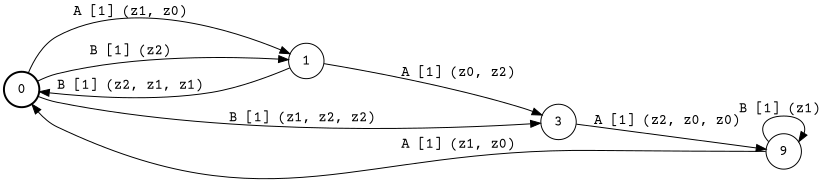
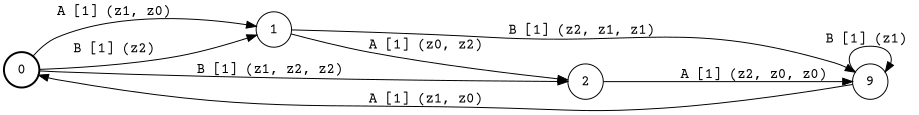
  digraph {
    fontname="Courier Prime"
    rankdir=LR
    node [fontname="Courier Prime" shape=circle]
    edge [fontname="Courier Prime"]
    0 [style=bold]
    1
-   2 [label=3]
+   2
    n4 [label=9]
    0 -> 1 [label="A [1] (z1, z0) "]
    0 -> 1 [label="B [1] (z2) "]
    0 -> 2 [label="B [1] (z1, z2, z2) "]
-   1 -> 0 [label="B [1] (z2, z1, z1) "]
+   1 -> n4 [label="B [1] (z2, z1, z1) "]
    1 -> 2 [label="A [1] (z0, z2) "]
    2 -> n4 [label="A [1] (z2, z0, z0) "]
    n4 -> 0 [label="A [1] (z1, z0) "]
    n4 -> n4 [label="B [1] (z1) "]
  }
